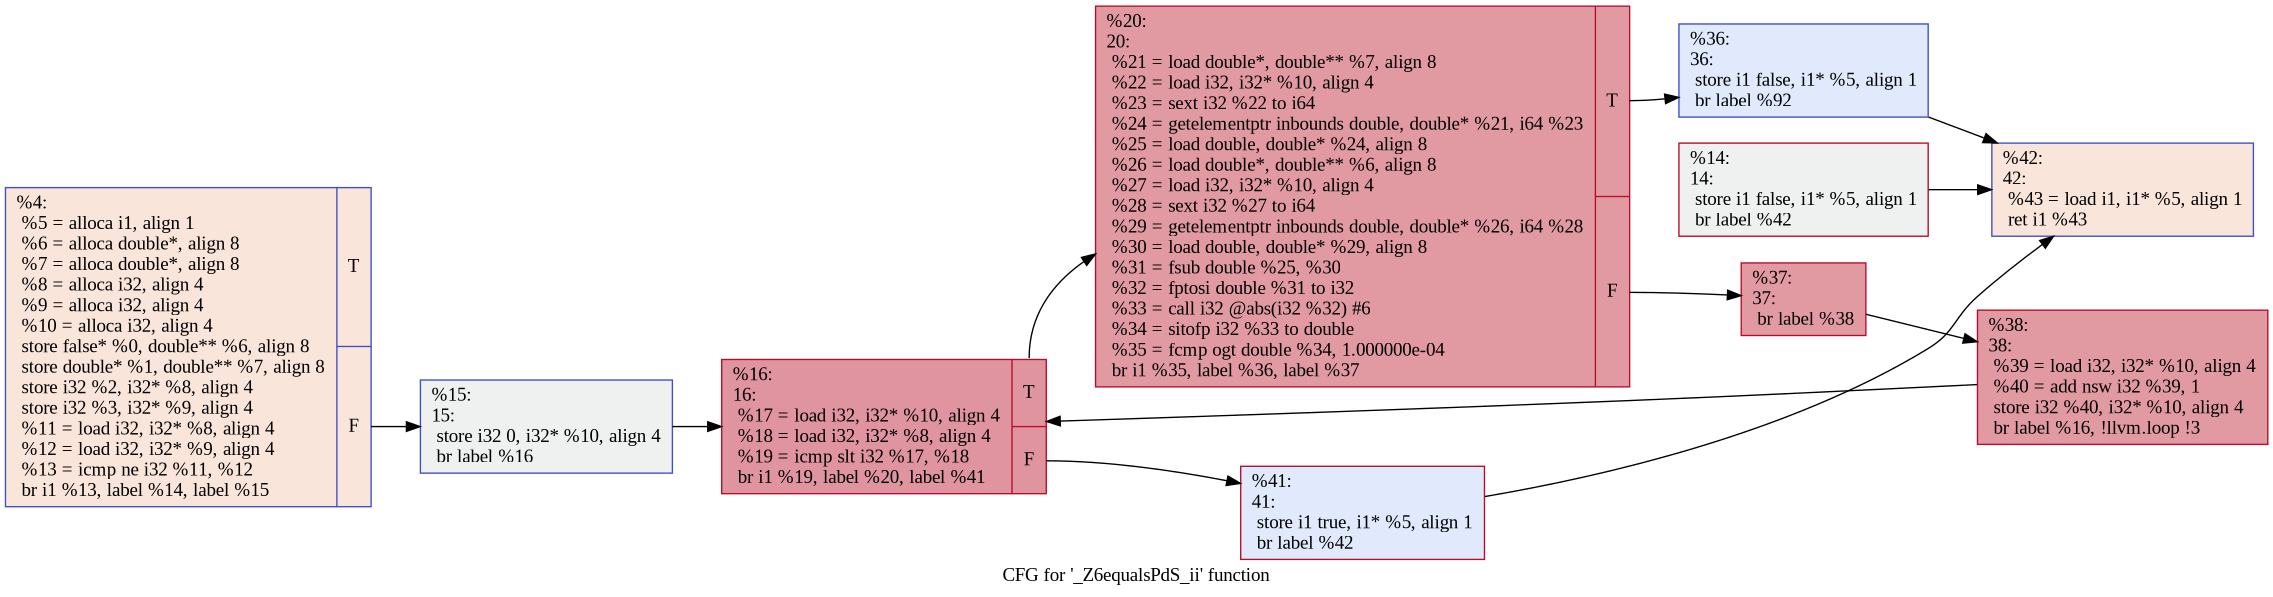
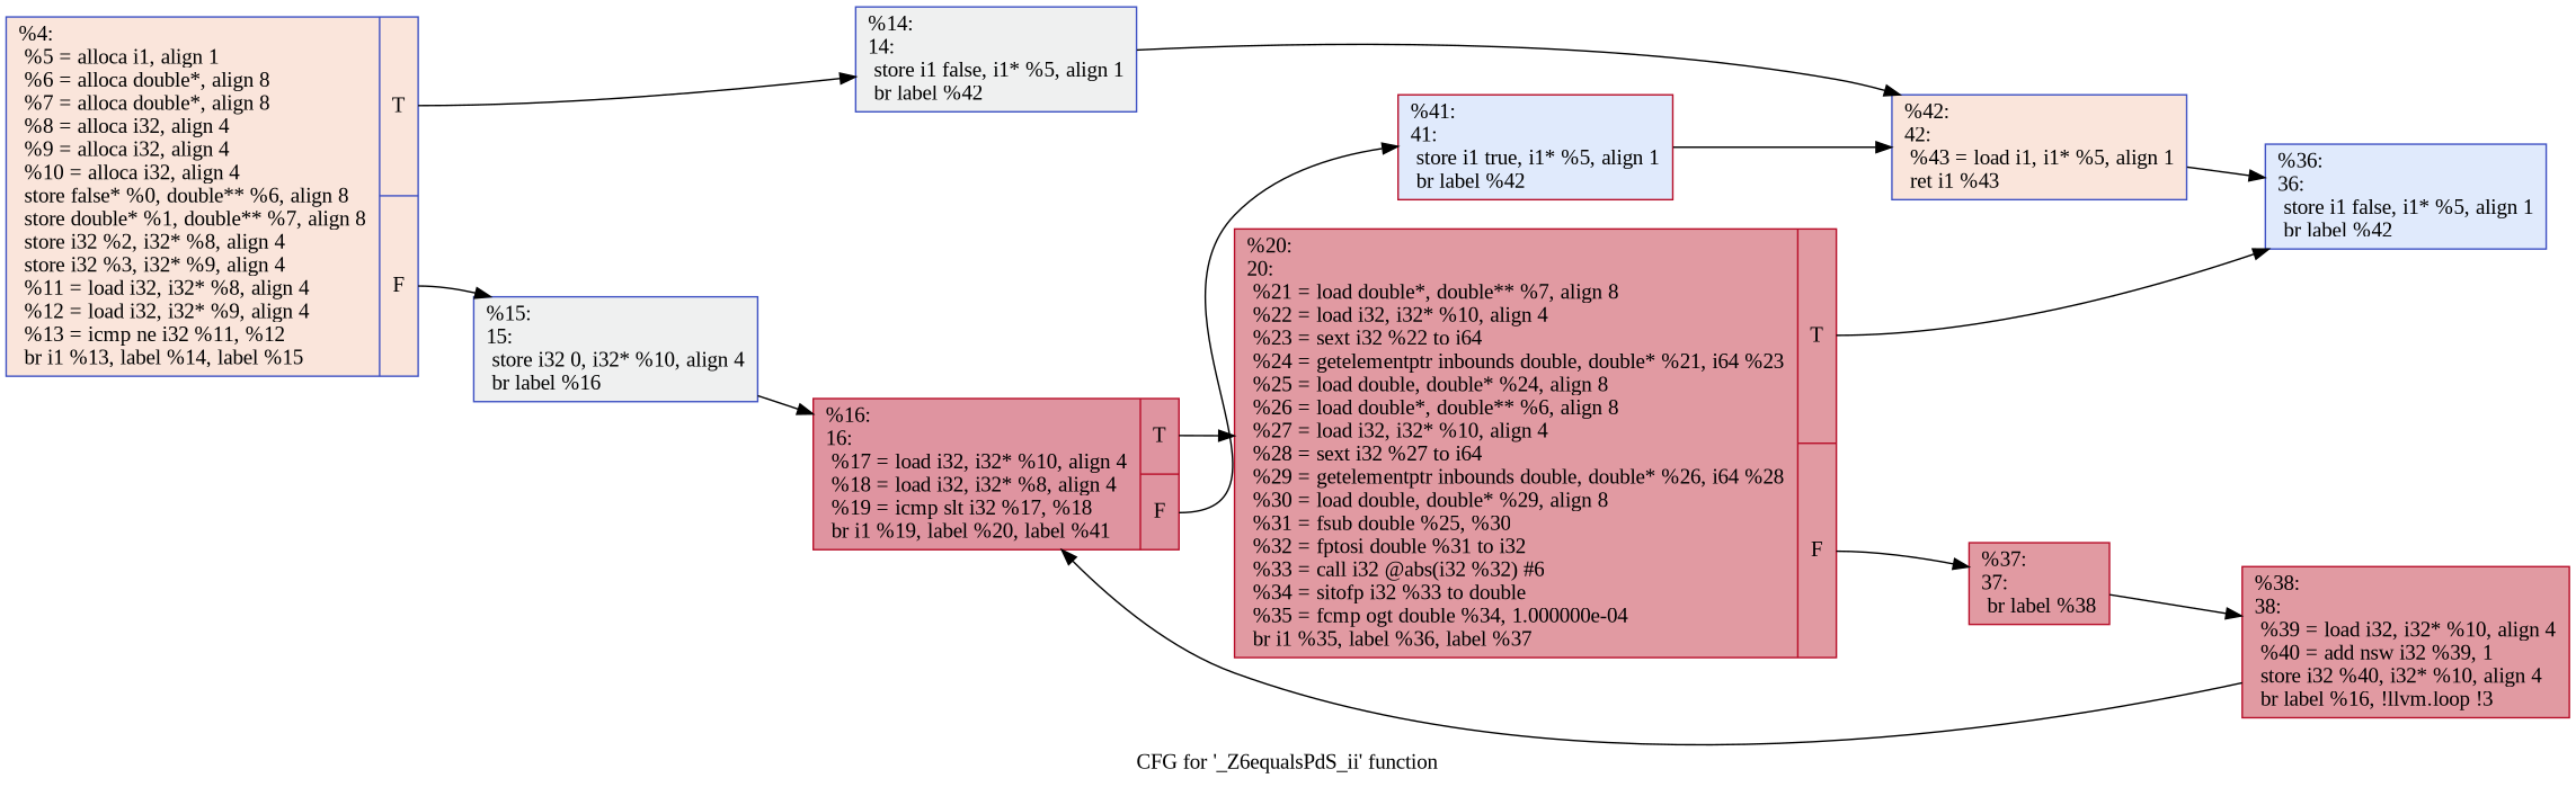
  digraph {
    fontname="Liberation Serif"
    label="CFG for '_Z6equalsPdS_ii' function"
    rankdir=LR
    node [color="#3d50c3ff" fillcolor="#bb1b2c70" fontname="Liberation Serif" shape=record style=filled]
    edge [fontname="Liberation Serif"]
    n1 [fillcolor="#f4c5ad70" label="{%4:\l  %5 = alloca i1, align 1\l  %6 = alloca double*, align 8\l  %7 = alloca double*, align 8\l  %8 = alloca i32, align 4\l  %9 = alloca i32, align 4\l  %10 = alloca i32, align 4\l  store false* %0, double** %6, align 8\l  store double* %1, double** %7, align 8\l  store i32 %2, i32* %8, align 4\l  store i32 %3, i32* %9, align 4\l  %11 = load i32, i32* %8, align 4\l  %12 = load i32, i32* %9, align 4\l  %13 = icmp ne i32 %11, %12\l  br i1 %13, label %14, label %15\l|{<s0>T|<s1>F}}"]
-   n2 [color="#b70d28ff" fillcolor="#dbdcde70" label="{%14:\l14:                                               \l  store i1 false, i1* %5, align 1\l  br label %42\l}"]
+   n2 [fillcolor="#dbdcde70" label="{%14:\l14:                                               \l  store i1 false, i1* %5, align 1\l  br label %42\l}"]
    n3 [fillcolor="#dbdcde70" label="{%15:\l15:                                               \l  store i32 0, i32* %10, align 4\l  br label %16\l}"]
    n4 [fillcolor="#f4c5ad70" label="{%42:\l42:                                               \l  %43 = load i1, i1* %5, align 1\l  ret i1 %43\l}"]
    n5 [color="#b70d28ff" fillcolor="#b70d2870" label="{%16:\l16:                                               \l  %17 = load i32, i32* %10, align 4\l  %18 = load i32, i32* %8, align 4\l  %19 = icmp slt i32 %17, %18\l  br i1 %19, label %20, label %41\l|{<s0>T|<s1>F}}"]
    n6 [color="#b70d28ff" label="{%20:\l20:                                               \l  %21 = load double*, double** %7, align 8\l  %22 = load i32, i32* %10, align 4\l  %23 = sext i32 %22 to i64\l  %24 = getelementptr inbounds double, double* %21, i64 %23\l  %25 = load double, double* %24, align 8\l  %26 = load double*, double** %6, align 8\l  %27 = load i32, i32* %10, align 4\l  %28 = sext i32 %27 to i64\l  %29 = getelementptr inbounds double, double* %26, i64 %28\l  %30 = load double, double* %29, align 8\l  %31 = fsub double %25, %30\l  %32 = fptosi double %31 to i32\l  %33 = call i32 @abs(i32 %32) #6\l  %34 = sitofp i32 %33 to double\l  %35 = fcmp ogt double %34, 1.000000e-04\l  br i1 %35, label %36, label %37\l|{<s0>T|<s1>F}}"]
    n7 [color="#b70d28ff" fillcolor="#b9d0f970" label="{%41:\l41:                                               \l  store i1 true, i1* %5, align 1\l  br label %42\l}"]
-   n8 [fillcolor="#b9d0f970" label="{%36:\l36:                                               \l  store i1 false, i1* %5, align 1\l  br label %92\l}"]
+   n8 [fillcolor="#b9d0f970" label="{%36:\l36:                                               \l  store i1 false, i1* %5, align 1\l  br label %42\l}"]
    n9 [color="#b70d28ff" label="{%37:\l37:                                               \l  br label %38\l}"]
    n10 [color="#b70d28ff" label="{%38:\l38:                                               \l  %39 = load i32, i32* %10, align 4\l  %40 = add nsw i32 %39, 1\l  store i32 %40, i32* %10, align 4\l  br label %16, !llvm.loop !3\l}"]
+   n1 -> n2 [tailport=s0]
    n1 -> n3 [tailport=s1]
    n2 -> n4
    n3 -> n5
    n5 -> n6 [tailport=s0]
    n5 -> n7 [tailport=s1]
    n6 -> n8 [tailport=s0]
    n6 -> n9 [tailport=s1]
    n7 -> n4
-   n8 -> n4
+   n4 -> n8
    n9 -> n10
    n10 -> n5
  }
